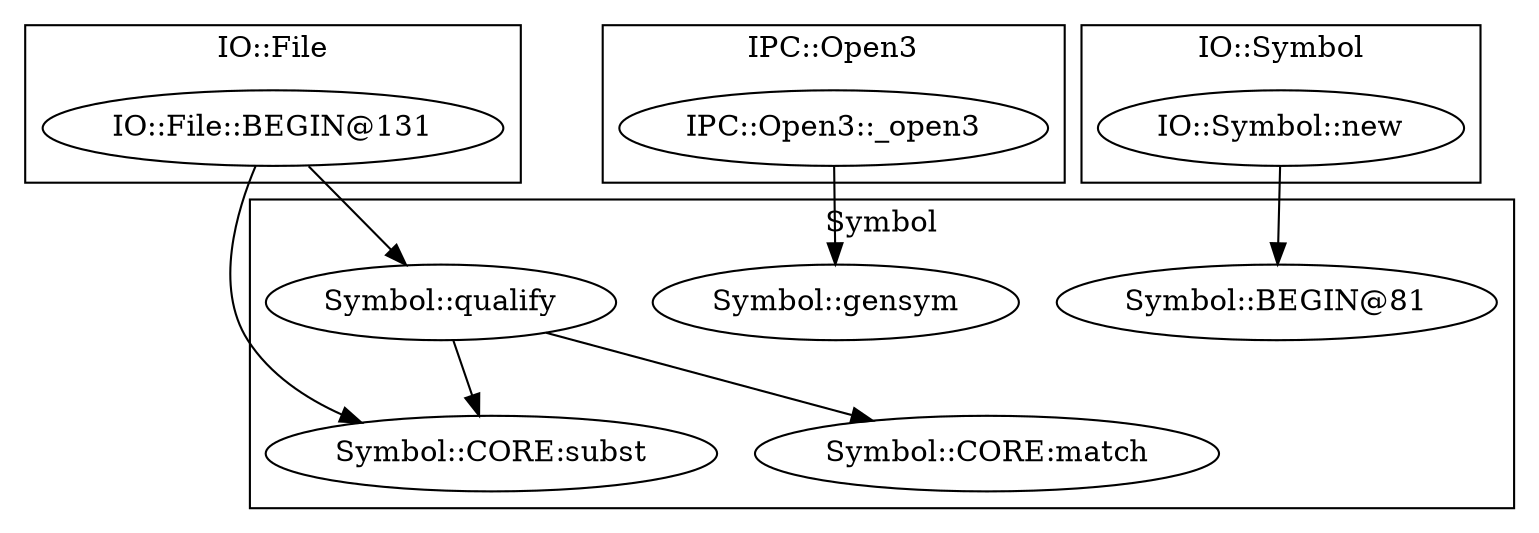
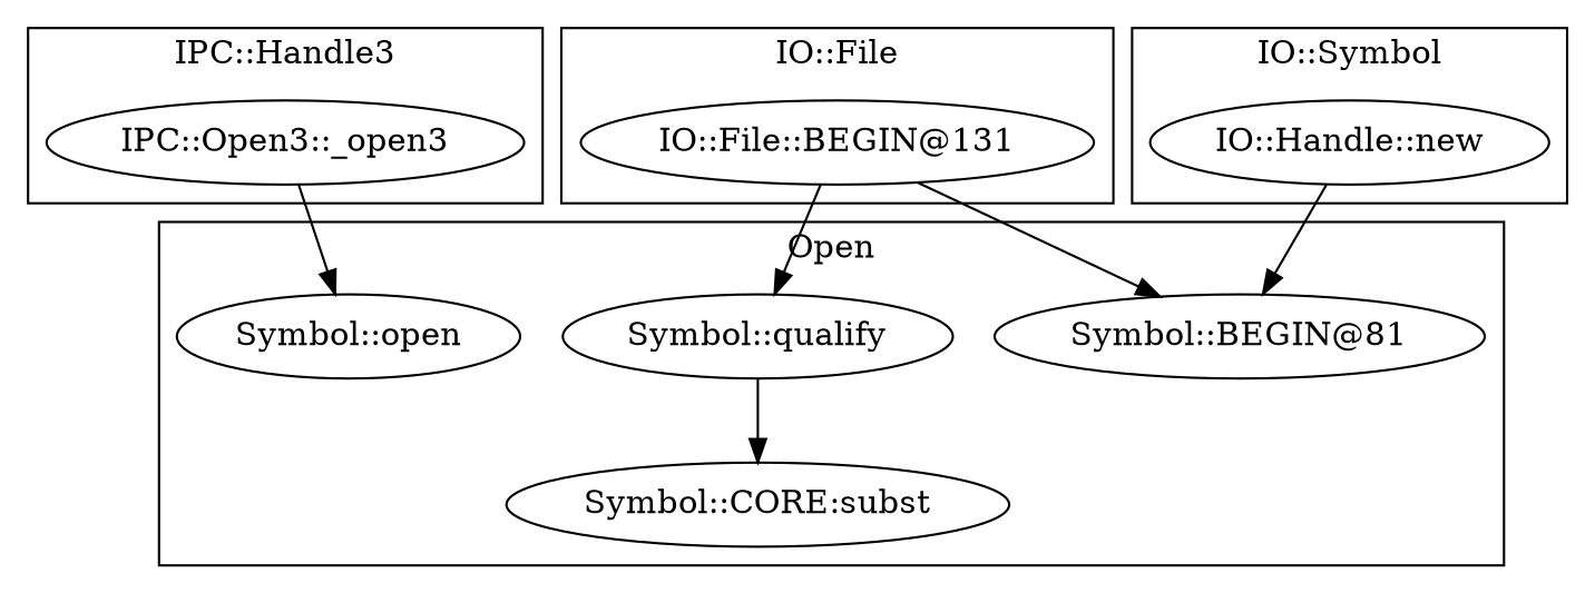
  digraph {
-   "Symbol::gensym"
-   "Symbol::CORE:match"
+   "Symbol::gensym" [label="Symbol::open"]
    "Symbol::CORE:subst"
    "Symbol::BEGIN@81"
    "Symbol::qualify"
    "IPC::Open3::_open3"
    "IO::File::BEGIN@131"
-   "IO::Handle::new" [label="IO::Symbol::new"]
+   "IO::Handle::new"
    subgraph cluster_1 {
-     label=Symbol
+     label=Open
      "Symbol::gensym"
-     "Symbol::CORE:match"
      "Symbol::CORE:subst"
      "Symbol::BEGIN@81"
      "Symbol::qualify"
    }
    subgraph cluster_2 {
-     label="IPC::Open3"
+     label="IPC::Handle3"
      "IPC::Open3::_open3"
    }
    subgraph cluster_3 {
      label="IO::File"
      "IO::File::BEGIN@131"
    }
    subgraph cluster_4 {
      label="IO::Symbol"
      "IO::Handle::new"
    }
-   "Symbol::qualify" -> "Symbol::CORE:match"
    "Symbol::qualify" -> "Symbol::CORE:subst"
    "IPC::Open3::_open3" -> "Symbol::gensym"
-   "IO::File::BEGIN@131" -> "Symbol::CORE:subst"
+   "IO::File::BEGIN@131" -> "Symbol::BEGIN@81"
    "IO::File::BEGIN@131" -> "Symbol::qualify"
    "IO::Handle::new" -> "Symbol::BEGIN@81"
  }
